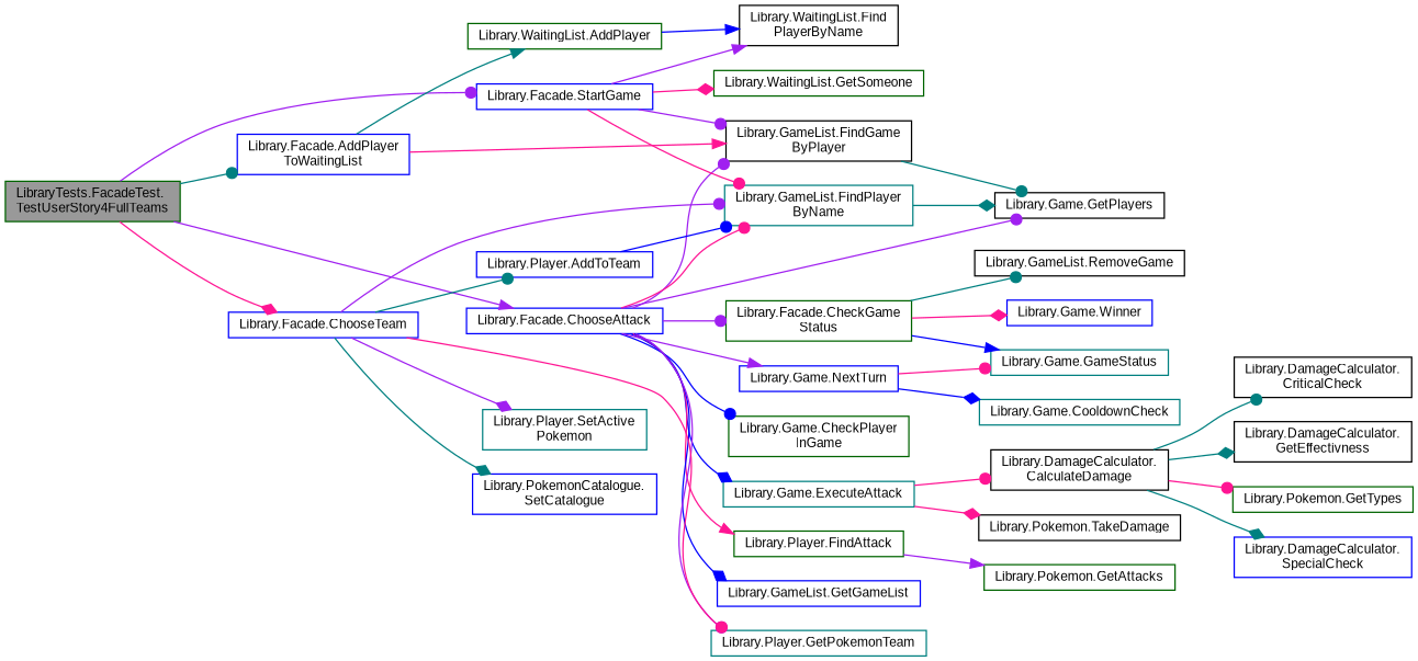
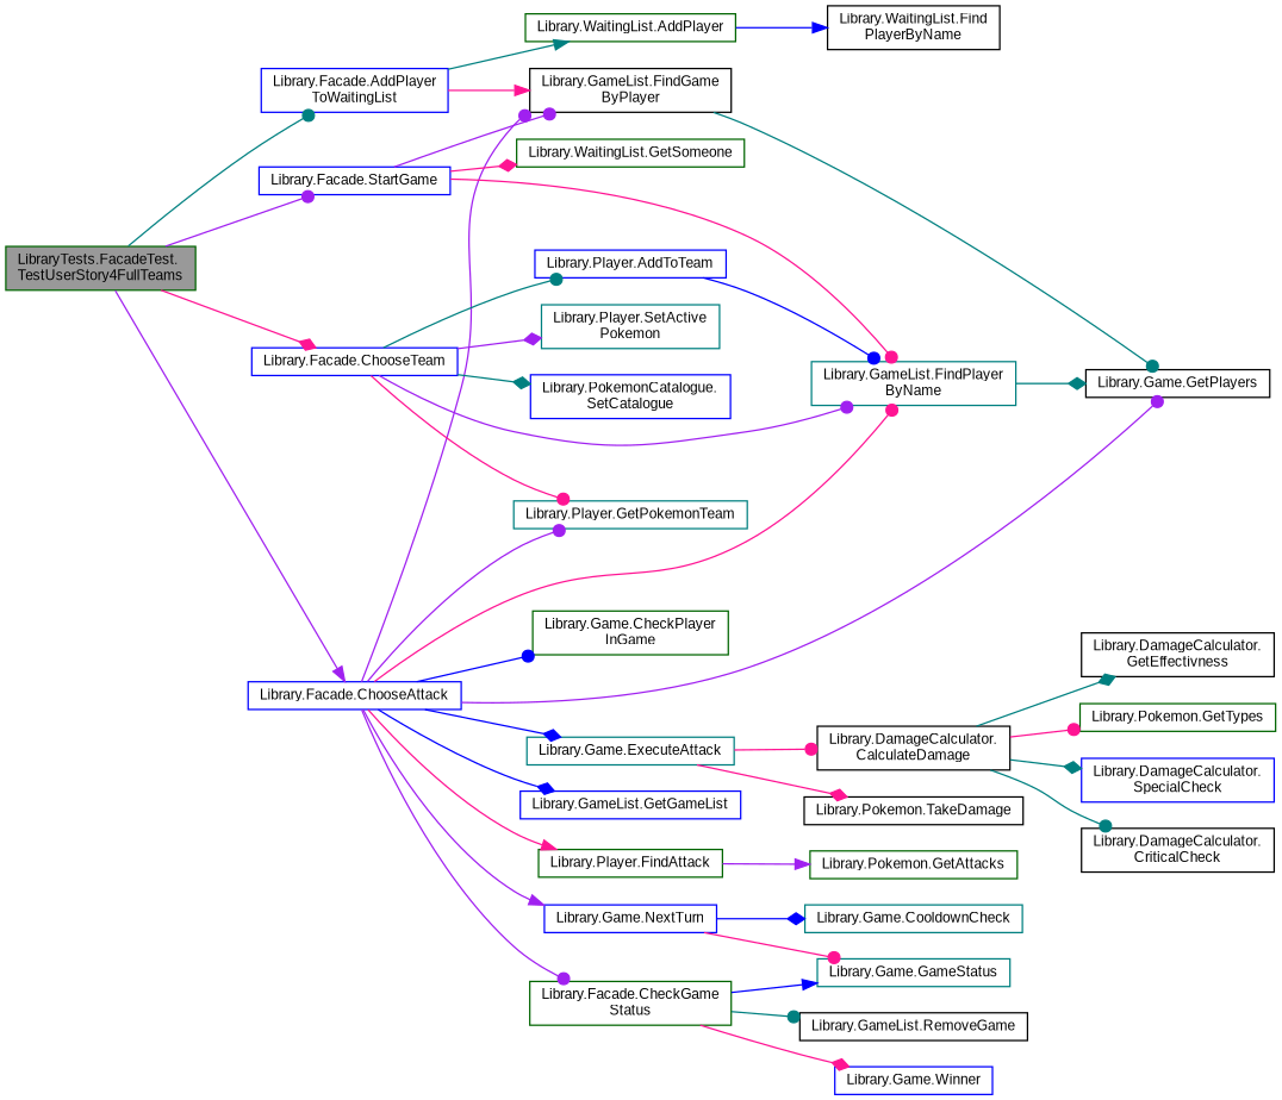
  digraph {
    fontname="Liberation Sans"
    rankdir=LR
    node [color=blue fillcolor=white fontname="Liberation Sans" fontsize=10 shape=box style=filled]
    edge [arrowhead=dot color=purple fontname="Liberation Sans" fontsize=10 labelfontname=Helvetica labelfontsize=10 style=solid]
    n1 [color=darkgreen fillcolor=grey60 fontcolor=black height=0.2 label="LibraryTests.FacadeTest.\lTestUserStory4FullTeams" width=0.4]
    n2 [height=0.2 label="Library.Facade.AddPlayer\lToWaitingList" width=0.4]
    n3 [height=0.2 label="Library.Facade.ChooseAttack" width=0.4]
    n4 [height=0.2 label="Library.Facade.ChooseTeam" width=0.4]
    n5 [height=0.2 label="Library.Facade.StartGame" width=0.4]
    n6 [color=darkgreen height=0.2 label="Library.WaitingList.AddPlayer" width=0.4]
    n7 [color=black height=0.2 label="Library.GameList.FindGame\lByPlayer" width=0.4]
    n8 [color=teal height=0.2 label="Library.GameList.FindPlayer\lByName" width=0.4]
    n9 [color=black height=0.2 label="Library.Game.GetPlayers" width=0.4]
    n10 [color=darkgreen height=0.2 label="Library.Facade.CheckGame\lStatus" width=0.4]
    n11 [color=darkgreen height=0.2 label="Library.Game.CheckPlayer\lInGame" width=0.4]
    n12 [color=teal height=0.2 label="Library.Game.ExecuteAttack" width=0.4]
    n13 [color=darkgreen height=0.2 label="Library.Player.FindAttack" width=0.4]
    n14 [height=0.2 label="Library.GameList.GetGameList" width=0.4]
    n15 [color=teal height=0.2 label="Library.Player.GetPokemonTeam" width=0.4]
    n16 [height=0.2 label="Library.Game.NextTurn" width=0.4]
    n17 [height=0.2 label="Library.Player.AddToTeam" width=0.4]
    n18 [color=teal height=0.2 label="Library.Player.SetActive\lPokemon" width=0.4]
    n19 [height=0.2 label="Library.PokemonCatalogue.\lSetCatalogue" width=0.4]
    n20 [color=black height=0.2 label="Library.WaitingList.Find\lPlayerByName" width=0.4]
    n21 [color=darkgreen height=0.2 label="Library.WaitingList.GetSomeone" width=0.4]
    n22 [color=teal height=0.2 label="Library.Game.GameStatus" width=0.4]
    n23 [color=black height=0.2 label="Library.GameList.RemoveGame" width=0.4]
    n24 [height=0.2 label="Library.Game.Winner" width=0.4]
    n25 [color=black height=0.2 label="Library.DamageCalculator.\lCalculateDamage" width=0.4]
    n26 [color=black height=0.2 label="Library.Pokemon.TakeDamage" width=0.4]
    n27 [color=darkgreen height=0.2 label="Library.Pokemon.GetAttacks" width=0.4]
    n28 [color=teal height=0.2 label="Library.Game.CooldownCheck" width=0.4]
    n29 [color=black height=0.2 label="Library.DamageCalculator.\lCriticalCheck" width=0.4]
    n30 [color=black height=0.2 label="Library.DamageCalculator.\lGetEffectivness" width=0.4]
    n31 [color=darkgreen height=0.2 label="Library.Pokemon.GetTypes" width=0.4]
    n32 [height=0.2 label="Library.DamageCalculator.\lSpecialCheck" width=0.4]
    n1 -> n2 [color=teal]
    n1 -> n3 [arrowhead=normal]
    n1 -> n4 [arrowhead=diamond color=deeppink]
    n1 -> n5
    n2 -> n6 [arrowhead=normal color=teal]
    n2 -> n7 [arrowhead=normal color=deeppink]
    n3 -> n7
    n3 -> n8 [color=deeppink]
    n3 -> n9
    n3 -> n10
    n3 -> n11 [color=blue]
    n3 -> n12 [arrowhead=diamond color=blue]
    n3 -> n13 [arrowhead=normal color=deeppink]
    n3 -> n14 [arrowhead=diamond color=blue]
    n3 -> n15
    n3 -> n16 [arrowhead=normal]
    n4 -> n8
    n4 -> n15 [color=deeppink]
    n4 -> n17 [color=teal]
    n4 -> n18 [arrowhead=diamond]
    n4 -> n19 [arrowhead=diamond color=teal]
    n5 -> n7
    n5 -> n8 [color=deeppink]
-   n5 -> n20 [arrowhead=normal]
    n5 -> n21 [arrowhead=diamond color=deeppink]
    n6 -> n20 [arrowhead=normal color=blue]
    n7 -> n9 [color=teal]
    n8 -> n9 [arrowhead=diamond color=teal]
    n10 -> n22 [arrowhead=normal color=blue]
    n10 -> n23 [color=teal]
    n10 -> n24 [arrowhead=diamond color=deeppink]
    n12 -> n25 [color=deeppink]
    n12 -> n26 [arrowhead=diamond color=deeppink]
    n13 -> n27 [arrowhead=normal]
    n16 -> n22 [color=deeppink]
    n16 -> n28 [arrowhead=diamond color=blue]
    n17 -> n8 [color=blue]
    n25 -> n29 [color=teal]
    n25 -> n30 [arrowhead=diamond color=teal]
    n25 -> n31 [color=deeppink]
    n25 -> n32 [arrowhead=diamond color=teal]
  }
